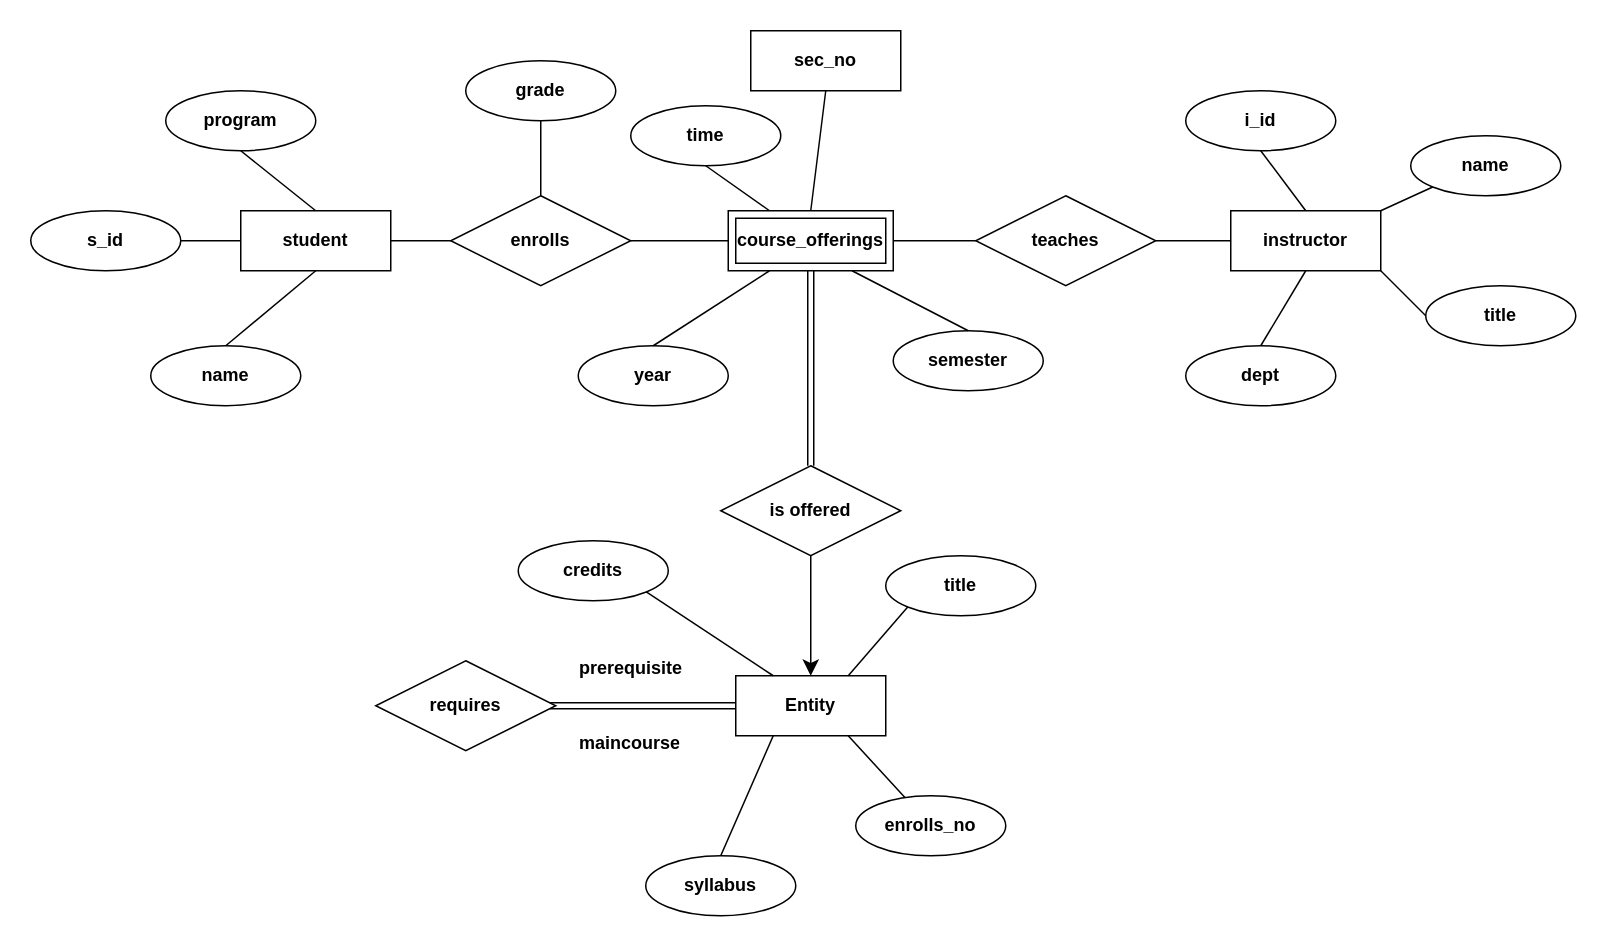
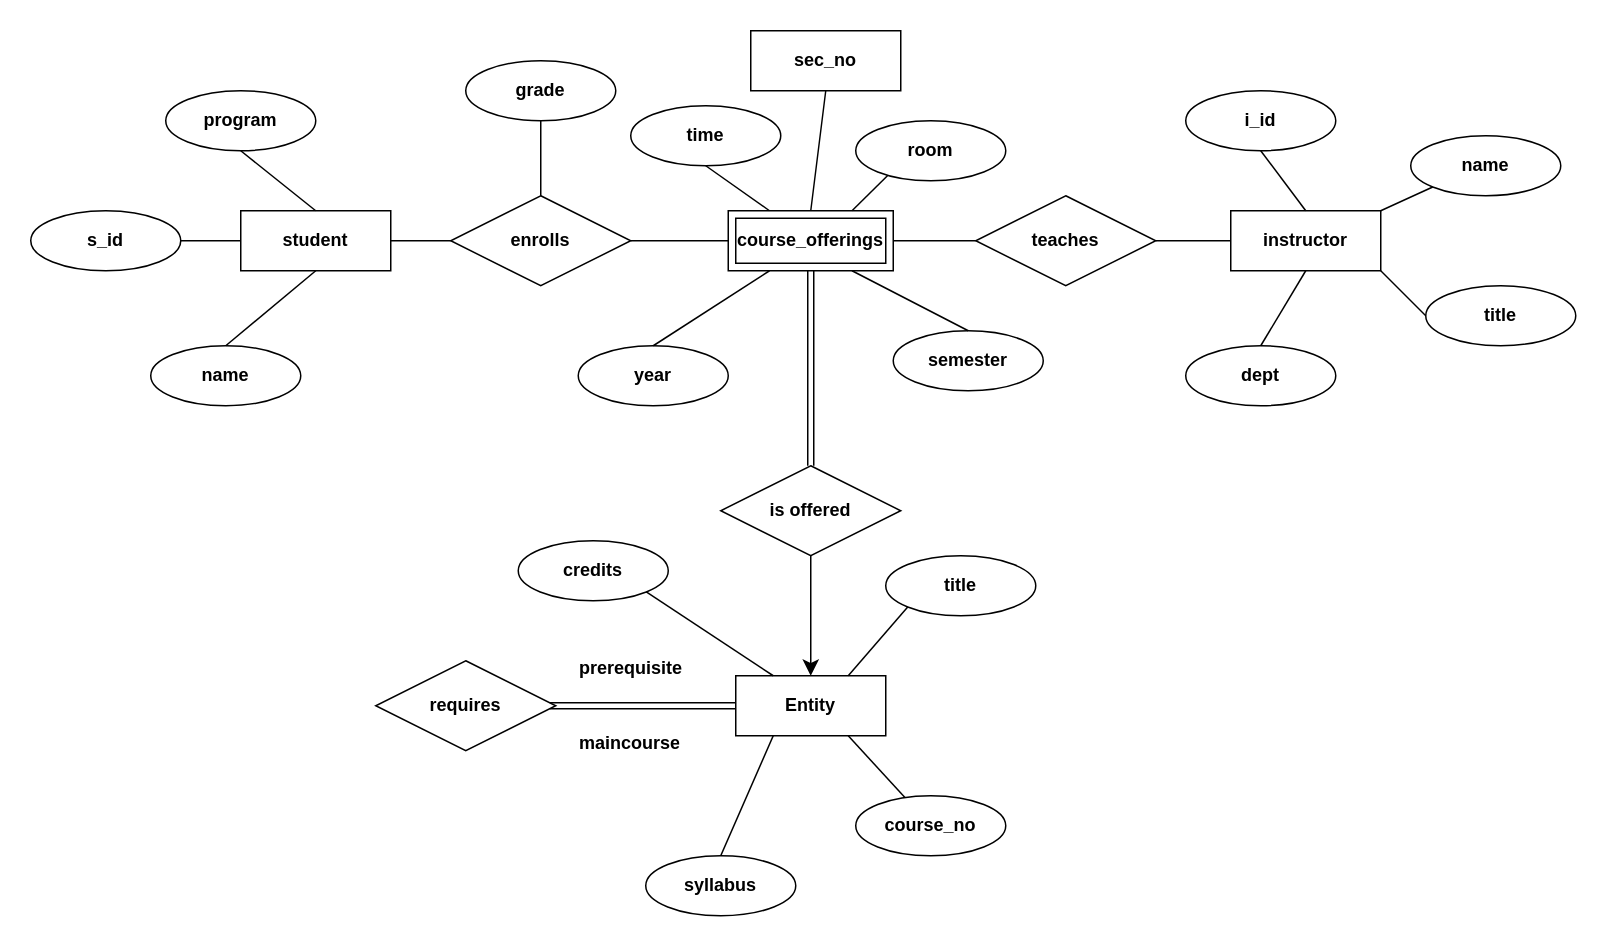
  <mxCell id="0" />
  <mxCell id="1" parent="0" />
  <mxCell id="2" value="&lt;b&gt;student&lt;/b&gt;" style="whiteSpace=wrap;html=1;align=center;" vertex="1" parent="1"><mxGeometry x="160" y="140" width="100" height="40" as="geometry" /></mxCell>
  <mxCell id="3" value="&lt;b&gt;program&lt;/b&gt;" style="ellipse;whiteSpace=wrap;html=1;align=center;" vertex="1" parent="1"><mxGeometry x="110" y="60" width="100" height="40" as="geometry" /></mxCell>
  <mxCell id="4" value="&lt;b&gt;name&lt;/b&gt;" style="ellipse;whiteSpace=wrap;html=1;align=center;" vertex="1" parent="1"><mxGeometry x="100" y="230" width="100" height="40" as="geometry" /></mxCell>
  <mxCell id="5" value="&lt;b&gt;s_id&lt;/b&gt;" style="ellipse;whiteSpace=wrap;html=1;align=center;" vertex="1" parent="1"><mxGeometry y="140" width="100" height="40" as="geometry" x="20" /></mxCell>
  <mxCell id="6" value="&lt;b&gt;enrolls&lt;/b&gt;" style="shape=rhombus;perimeter=rhombusPerimeter;whiteSpace=wrap;html=1;align=center;" vertex="1" parent="1"><mxGeometry x="300" y="130" width="120" height="60" as="geometry" /></mxCell>
  <mxCell id="7" value="&lt;b&gt;grade&lt;/b&gt;" style="ellipse;whiteSpace=wrap;html=1;align=center;" vertex="1" parent="1"><mxGeometry x="310" y="40" width="100" height="40" as="geometry" /></mxCell>
  <mxCell id="8" value="" style="endArrow=none;html=1;rounded=0;fontSize=12;startSize=8;endSize=8;entryX=0;entryY=0.5;entryDx=0;entryDy=0;exitX=1;exitY=0.5;exitDx=0;exitDy=0;" edge="1" parent="1" source="5" target="2"><mxGeometry width="50" height="50" relative="1" as="geometry"><mxPoint x="100" y="230" as="sourcePoint" /><mxPoint x="150" y="180" as="targetPoint" /></mxGeometry></mxCell>
  <mxCell id="9" value="" style="endArrow=none;html=1;rounded=0;fontSize=12;startSize=8;endSize=8;exitX=0.5;exitY=0;exitDx=0;exitDy=0;entryX=0.5;entryY=1;entryDx=0;entryDy=0;" edge="1" parent="1" source="2" target="3"><mxGeometry width="50" height="50" relative="1" as="geometry"><mxPoint x="190" y="130" as="sourcePoint" /><mxPoint x="240" y="80" as="targetPoint" /></mxGeometry></mxCell>
  <mxCell id="10" value="" style="endArrow=none;html=1;rounded=0;fontSize=12;startSize=8;endSize=8;entryX=0.5;entryY=1;entryDx=0;entryDy=0;exitX=0.5;exitY=0;exitDx=0;exitDy=0;" edge="1" parent="1" source="4" target="2"><mxGeometry width="50" height="50" relative="1" as="geometry"><mxPoint x="165" y="240" as="sourcePoint" /><mxPoint x="215" y="190" as="targetPoint" /></mxGeometry></mxCell>
  <mxCell id="11" value="" style="endArrow=none;html=1;rounded=0;fontSize=12;startSize=8;endSize=8;entryX=0.5;entryY=1;entryDx=0;entryDy=0;exitX=0.5;exitY=0;exitDx=0;exitDy=0;" edge="1" parent="1" source="6" target="7"><mxGeometry width="50" height="50" relative="1" as="geometry"><mxPoint x="320" y="190" as="sourcePoint" /><mxPoint x="370" y="140" as="targetPoint" /></mxGeometry></mxCell>
  <mxCell id="12" value="" style="endArrow=none;html=1;rounded=0;fontSize=12;startSize=8;endSize=8;exitX=1;exitY=0.5;exitDx=0;exitDy=0;entryX=0;entryY=0.5;entryDx=0;entryDy=0;" edge="1" parent="1" source="2" target="6"><mxGeometry width="50" height="50" relative="1" as="geometry"><mxPoint x="260" y="190" as="sourcePoint" /><mxPoint x="310" y="140" as="targetPoint" /></mxGeometry></mxCell>
  <mxCell id="13" value="&lt;b&gt;course_offerings&lt;/b&gt;" style="shape=ext;margin=3;double=1;whiteSpace=wrap;html=1;align=center;" vertex="1" parent="1"><mxGeometry x="485" y="140" width="110" height="40" as="geometry" /></mxCell>
+ <mxCell id="14" value="&lt;b&gt;room&lt;/b&gt;" style="ellipse;whiteSpace=wrap;html=1;align=center;" vertex="1" parent="1"><mxGeometry x="570" y="80" width="100" height="40" as="geometry" /></mxCell>
  <mxCell id="15" value="&lt;b&gt;sec_no&lt;/b&gt;" style="whiteSpace=wrap;html=1;align=center;rounded=0;" vertex="1" parent="1"><mxGeometry x="500" y="20" width="100" height="40" as="geometry" /></mxCell>
  <mxCell id="16" value="&lt;b&gt;time&lt;/b&gt;" style="ellipse;whiteSpace=wrap;html=1;align=center;" vertex="1" parent="1"><mxGeometry x="420" y="70" width="100" height="40" as="geometry" /></mxCell>
+ <mxCell id="17" value="" style="endArrow=none;html=1;rounded=0;fontSize=12;startSize=8;endSize=8;entryX=0.213;entryY=0.913;entryDx=0;entryDy=0;entryPerimeter=0;exitX=0.75;exitY=0;exitDx=0;exitDy=0;" edge="1" parent="1" source="13" target="14"><mxGeometry width="50" height="50" relative="1" as="geometry"><mxPoint x="560" y="160" as="sourcePoint" /><mxPoint x="610" y="110" as="targetPoint" /></mxGeometry></mxCell>
  <mxCell id="18" value="" style="endArrow=none;html=1;rounded=0;fontSize=12;startSize=8;endSize=8;entryX=0.5;entryY=1;entryDx=0;entryDy=0;exitX=0.5;exitY=0;exitDx=0;exitDy=0;" edge="1" parent="1" source="13" target="15"><mxGeometry width="50" height="50" relative="1" as="geometry"><mxPoint x="510" y="150" as="sourcePoint" /><mxPoint x="560" y="100" as="targetPoint" /></mxGeometry></mxCell>
  <mxCell id="19" value="" style="endArrow=none;html=1;rounded=0;fontSize=12;startSize=8;endSize=8;entryX=0.5;entryY=1;entryDx=0;entryDy=0;exitX=0.25;exitY=0;exitDx=0;exitDy=0;" edge="1" parent="1" source="13" target="16"><mxGeometry width="50" height="50" relative="1" as="geometry"><mxPoint x="500" y="130" as="sourcePoint" /><mxPoint x="550" y="80" as="targetPoint" /></mxGeometry></mxCell>
  <mxCell id="20" value="&lt;b&gt;semester&lt;/b&gt;" style="ellipse;whiteSpace=wrap;html=1;align=center;" vertex="1" parent="1"><mxGeometry x="595" y="220" width="100" height="40" as="geometry" /></mxCell>
  <mxCell id="21" value="&lt;b&gt;year&lt;/b&gt;" style="ellipse;whiteSpace=wrap;html=1;align=center;" vertex="1" parent="1"><mxGeometry x="385" y="230" width="100" height="40" as="geometry" /></mxCell>
  <mxCell id="22" value="&lt;b&gt;teaches&lt;/b&gt;" style="shape=rhombus;perimeter=rhombusPerimeter;whiteSpace=wrap;html=1;align=center;" vertex="1" parent="1"><mxGeometry x="650" y="130" width="120" height="60" as="geometry" /></mxCell>
  <mxCell id="23" value="" style="endArrow=none;html=1;rounded=0;fontSize=12;startSize=8;endSize=8;entryX=0.75;entryY=1;entryDx=0;entryDy=0;exitX=0.5;exitY=0;exitDx=0;exitDy=0;" edge="1" parent="1" source="20" target="13"><mxGeometry width="50" height="50" relative="1" as="geometry"><mxPoint x="560" y="270" as="sourcePoint" /><mxPoint x="610" y="220" as="targetPoint" /></mxGeometry></mxCell>
  <mxCell id="24" value="" style="endArrow=none;html=1;rounded=0;fontSize=12;startSize=8;endSize=8;entryX=0.25;entryY=1;entryDx=0;entryDy=0;exitX=0.5;exitY=0;exitDx=0;exitDy=0;" edge="1" parent="1" source="21" target="13"><mxGeometry width="50" height="50" relative="1" as="geometry"><mxPoint x="490" y="255" as="sourcePoint" /><mxPoint x="540" y="205" as="targetPoint" /></mxGeometry></mxCell>
  <mxCell id="25" value="" style="endArrow=none;html=1;rounded=0;fontSize=12;startSize=8;endSize=8;exitX=1;exitY=0.5;exitDx=0;exitDy=0;entryX=0;entryY=0.5;entryDx=0;entryDy=0;" edge="1" parent="1" source="13" target="22"><mxGeometry width="50" height="50" relative="1" as="geometry"><mxPoint x="600" y="200" as="sourcePoint" /><mxPoint x="650" y="150" as="targetPoint" /></mxGeometry></mxCell>
  <mxCell id="26" value="" style="endArrow=none;html=1;rounded=0;fontSize=12;startSize=8;endSize=8;exitX=1;exitY=0.5;exitDx=0;exitDy=0;entryX=0;entryY=0.5;entryDx=0;entryDy=0;" edge="1" parent="1" source="6" target="13"><mxGeometry width="50" height="50" relative="1" as="geometry"><mxPoint x="430" y="270" as="sourcePoint" /><mxPoint x="480" y="220" as="targetPoint" /></mxGeometry></mxCell>
  <mxCell id="27" value="&lt;b&gt;is&lt;/b&gt; &lt;b&gt;offered&lt;/b&gt;" style="shape=rhombus;perimeter=rhombusPerimeter;whiteSpace=wrap;html=1;align=center;" vertex="1" parent="1"><mxGeometry x="480" y="310" width="120" height="60" as="geometry" /></mxCell>
  <mxCell id="28" value="&lt;b&gt;Entity&lt;/b&gt;" style="whiteSpace=wrap;html=1;align=center;" vertex="1" parent="1"><mxGeometry x="490" y="450" width="100" height="40" as="geometry" /></mxCell>
  <mxCell id="29" value="&lt;b&gt;requires&lt;/b&gt;" style="shape=rhombus;perimeter=rhombusPerimeter;whiteSpace=wrap;html=1;align=center;" vertex="1" parent="1"><mxGeometry x="250" y="440" width="120" height="60" as="geometry" /></mxCell>
- <mxCell id="30" value="&lt;b&gt;enrolls_no&lt;/b&gt;" style="ellipse;whiteSpace=wrap;html=1;align=center;" vertex="1" parent="1"><mxGeometry x="570" y="530" width="100" height="40" as="geometry" /></mxCell>
+ <mxCell id="30" value="&lt;b&gt;course_no&lt;/b&gt;" style="ellipse;whiteSpace=wrap;html=1;align=center;" vertex="1" parent="1"><mxGeometry x="570" y="530" width="100" height="40" as="geometry" /></mxCell>
  <mxCell id="31" value="&lt;b&gt;title&lt;/b&gt;" style="ellipse;whiteSpace=wrap;html=1;align=center;" vertex="1" parent="1"><mxGeometry x="590" y="370" width="100" height="40" as="geometry" /></mxCell>
  <mxCell id="32" value="&lt;b&gt;syllabus&lt;/b&gt;" style="ellipse;whiteSpace=wrap;html=1;align=center;" vertex="1" parent="1"><mxGeometry x="430" y="570" width="100" height="40" as="geometry" /></mxCell>
  <mxCell id="33" value="" style="endArrow=classic;html=1;rounded=0;fontSize=12;startSize=8;endSize=8;exitX=0.5;exitY=1;exitDx=0;exitDy=0;entryX=0.5;entryY=0;entryDx=0;entryDy=0;" edge="1" parent="1" source="27" target="28"><mxGeometry width="50" height="50" relative="1" as="geometry"><mxPoint x="550" y="500" as="sourcePoint" /><mxPoint x="600" y="450" as="targetPoint" /></mxGeometry></mxCell>
  <mxCell id="34" value="&lt;b&gt;credits&lt;/b&gt;" style="ellipse;whiteSpace=wrap;html=1;align=center;" vertex="1" parent="1"><mxGeometry x="345" y="360" width="100" height="40" as="geometry" /></mxCell>
  <mxCell id="35" value="" style="shape=link;html=1;rounded=0;fontSize=12;startSize=8;endSize=8;exitX=0.967;exitY=0.499;exitDx=0;exitDy=0;entryX=0;entryY=0.5;entryDx=0;entryDy=0;exitPerimeter=0;" edge="1" parent="1" source="29" target="28"><mxGeometry width="100" relative="1" as="geometry"><mxPoint x="450" y="470" as="sourcePoint" /><mxPoint x="480" y="470" as="targetPoint" /></mxGeometry></mxCell>
  <mxCell id="36" value="" style="shape=link;html=1;rounded=0;fontSize=12;startSize=8;endSize=8;entryX=0.5;entryY=0;entryDx=0;entryDy=0;" edge="1" parent="1" target="27"><mxGeometry width="100" relative="1" as="geometry"><mxPoint x="540" y="180" as="sourcePoint" /><mxPoint x="540" y="380" as="targetPoint" /></mxGeometry></mxCell>
  <mxCell id="37" value="" style="endArrow=none;html=1;rounded=0;fontSize=12;startSize=8;endSize=8;entryX=0.5;entryY=0;entryDx=0;entryDy=0;exitX=0.25;exitY=1;exitDx=0;exitDy=0;" edge="1" parent="1" source="28" target="32"><mxGeometry width="50" height="50" relative="1" as="geometry"><mxPoint x="410" y="710" as="sourcePoint" /><mxPoint x="460" y="660" as="targetPoint" /></mxGeometry></mxCell>
  <mxCell id="38" value="" style="endArrow=none;html=1;rounded=0;fontSize=12;startSize=8;endSize=8;entryX=0;entryY=1;entryDx=0;entryDy=0;exitX=0.75;exitY=0;exitDx=0;exitDy=0;" edge="1" parent="1" source="28" target="31"><mxGeometry width="50" height="50" relative="1" as="geometry"><mxPoint x="570" y="420" as="sourcePoint" /><mxPoint x="620" y="370" as="targetPoint" /></mxGeometry></mxCell>
  <mxCell id="39" value="" style="endArrow=none;html=1;rounded=0;fontSize=12;startSize=8;endSize=8;entryX=0.25;entryY=0;entryDx=0;entryDy=0;exitX=1;exitY=1;exitDx=0;exitDy=0;" edge="1" parent="1" source="34" target="28"><mxGeometry width="50" height="50" relative="1" as="geometry"><mxPoint x="460" y="420" as="sourcePoint" /><mxPoint x="510" y="370" as="targetPoint" /></mxGeometry></mxCell>
  <mxCell id="40" value="" style="endArrow=none;html=1;rounded=0;fontSize=12;startSize=8;endSize=8;exitX=0.75;exitY=1;exitDx=0;exitDy=0;" edge="1" parent="1" source="28" target="30"><mxGeometry width="50" height="50" relative="1" as="geometry"><mxPoint x="580" y="535" as="sourcePoint" /><mxPoint x="630" y="485" as="targetPoint" /></mxGeometry></mxCell>
  <mxCell id="41" value="&lt;b&gt;prerequisite&lt;/b&gt;" style="text;strokeColor=none;fillColor=none;align=left;verticalAlign=middle;spacingLeft=4;spacingRight=4;overflow=hidden;points=[[0,0.5],[1,0.5]];portConstraint=eastwest;rotatable=0;whiteSpace=wrap;html=1;" vertex="1" parent="1"><mxGeometry x="380" y="430" width="80" height="30" as="geometry" /></mxCell>
  <mxCell id="42" value="&lt;b&gt;maincourse&lt;/b&gt;" style="text;strokeColor=none;fillColor=none;align=left;verticalAlign=middle;spacingLeft=4;spacingRight=4;overflow=hidden;points=[[0,0.5],[1,0.5]];portConstraint=eastwest;rotatable=0;whiteSpace=wrap;html=1;" vertex="1" parent="1"><mxGeometry x="380" y="480" width="80" height="30" as="geometry" /></mxCell>
  <mxCell id="43" value="&lt;b&gt;instructor&lt;/b&gt;" style="whiteSpace=wrap;html=1;align=center;" vertex="1" parent="1"><mxGeometry x="820" y="140" width="100" height="40" as="geometry" /></mxCell>
  <mxCell id="44" value="&lt;b&gt;i_id&lt;/b&gt;" style="ellipse;whiteSpace=wrap;html=1;align=center;" vertex="1" parent="1"><mxGeometry x="790" y="60" width="100" height="40" as="geometry" /></mxCell>
  <mxCell id="45" value="&lt;b&gt;name&lt;/b&gt;" style="ellipse;whiteSpace=wrap;html=1;align=center;" vertex="1" parent="1"><mxGeometry x="940" y="90" width="100" height="40" as="geometry" /></mxCell>
  <mxCell id="46" value="&lt;b&gt;title&lt;/b&gt;" style="ellipse;whiteSpace=wrap;html=1;align=center;" vertex="1" parent="1"><mxGeometry x="950" y="190" width="100" height="40" as="geometry" /></mxCell>
  <mxCell id="47" value="&lt;b&gt;dept&lt;/b&gt;" style="ellipse;whiteSpace=wrap;html=1;align=center;" vertex="1" parent="1"><mxGeometry x="790" y="230" width="100" height="40" as="geometry" /></mxCell>
  <mxCell id="48" value="" style="endArrow=none;html=1;rounded=0;fontSize=12;startSize=8;endSize=8;entryX=0.5;entryY=1;entryDx=0;entryDy=0;exitX=0.5;exitY=0;exitDx=0;exitDy=0;" edge="1" parent="1" source="43" target="44"><mxGeometry width="50" height="50" relative="1" as="geometry"><mxPoint x="760" y="300" as="sourcePoint" /><mxPoint x="810" y="250" as="targetPoint" /></mxGeometry></mxCell>
  <mxCell id="49" value="" style="endArrow=none;html=1;rounded=0;fontSize=12;startSize=8;endSize=8;entryX=0.5;entryY=1;entryDx=0;entryDy=0;exitX=0.5;exitY=0;exitDx=0;exitDy=0;" edge="1" parent="1" source="47" target="43"><mxGeometry width="50" height="50" relative="1" as="geometry"><mxPoint x="760" y="300" as="sourcePoint" /><mxPoint x="810" y="250" as="targetPoint" /></mxGeometry></mxCell>
  <mxCell id="50" value="" style="endArrow=none;html=1;rounded=0;fontSize=12;startSize=8;endSize=8;entryX=0;entryY=0.5;entryDx=0;entryDy=0;exitX=1;exitY=0.5;exitDx=0;exitDy=0;" edge="1" parent="1" source="22" target="43"><mxGeometry width="50" height="50" relative="1" as="geometry"><mxPoint x="760" y="300" as="sourcePoint" /><mxPoint x="810" y="250" as="targetPoint" /></mxGeometry></mxCell>
  <mxCell id="51" value="" style="endArrow=none;html=1;rounded=0;fontSize=12;startSize=8;endSize=8;exitX=0;exitY=1;exitDx=0;exitDy=0;entryX=1;entryY=0;entryDx=0;entryDy=0;" edge="1" parent="1" source="45" target="43"><mxGeometry width="50" height="50" relative="1" as="geometry"><mxPoint x="760" y="300" as="sourcePoint" /><mxPoint x="810" y="250" as="targetPoint" /></mxGeometry></mxCell>
  <mxCell id="52" value="" style="endArrow=none;html=1;rounded=0;fontSize=12;startSize=8;endSize=8;entryX=0;entryY=0.5;entryDx=0;entryDy=0;exitX=1;exitY=1;exitDx=0;exitDy=0;" edge="1" parent="1" source="43" target="46"><mxGeometry width="50" height="50" relative="1" as="geometry"><mxPoint x="760" y="300" as="sourcePoint" /><mxPoint x="810" y="250" as="targetPoint" /></mxGeometry></mxCell>
